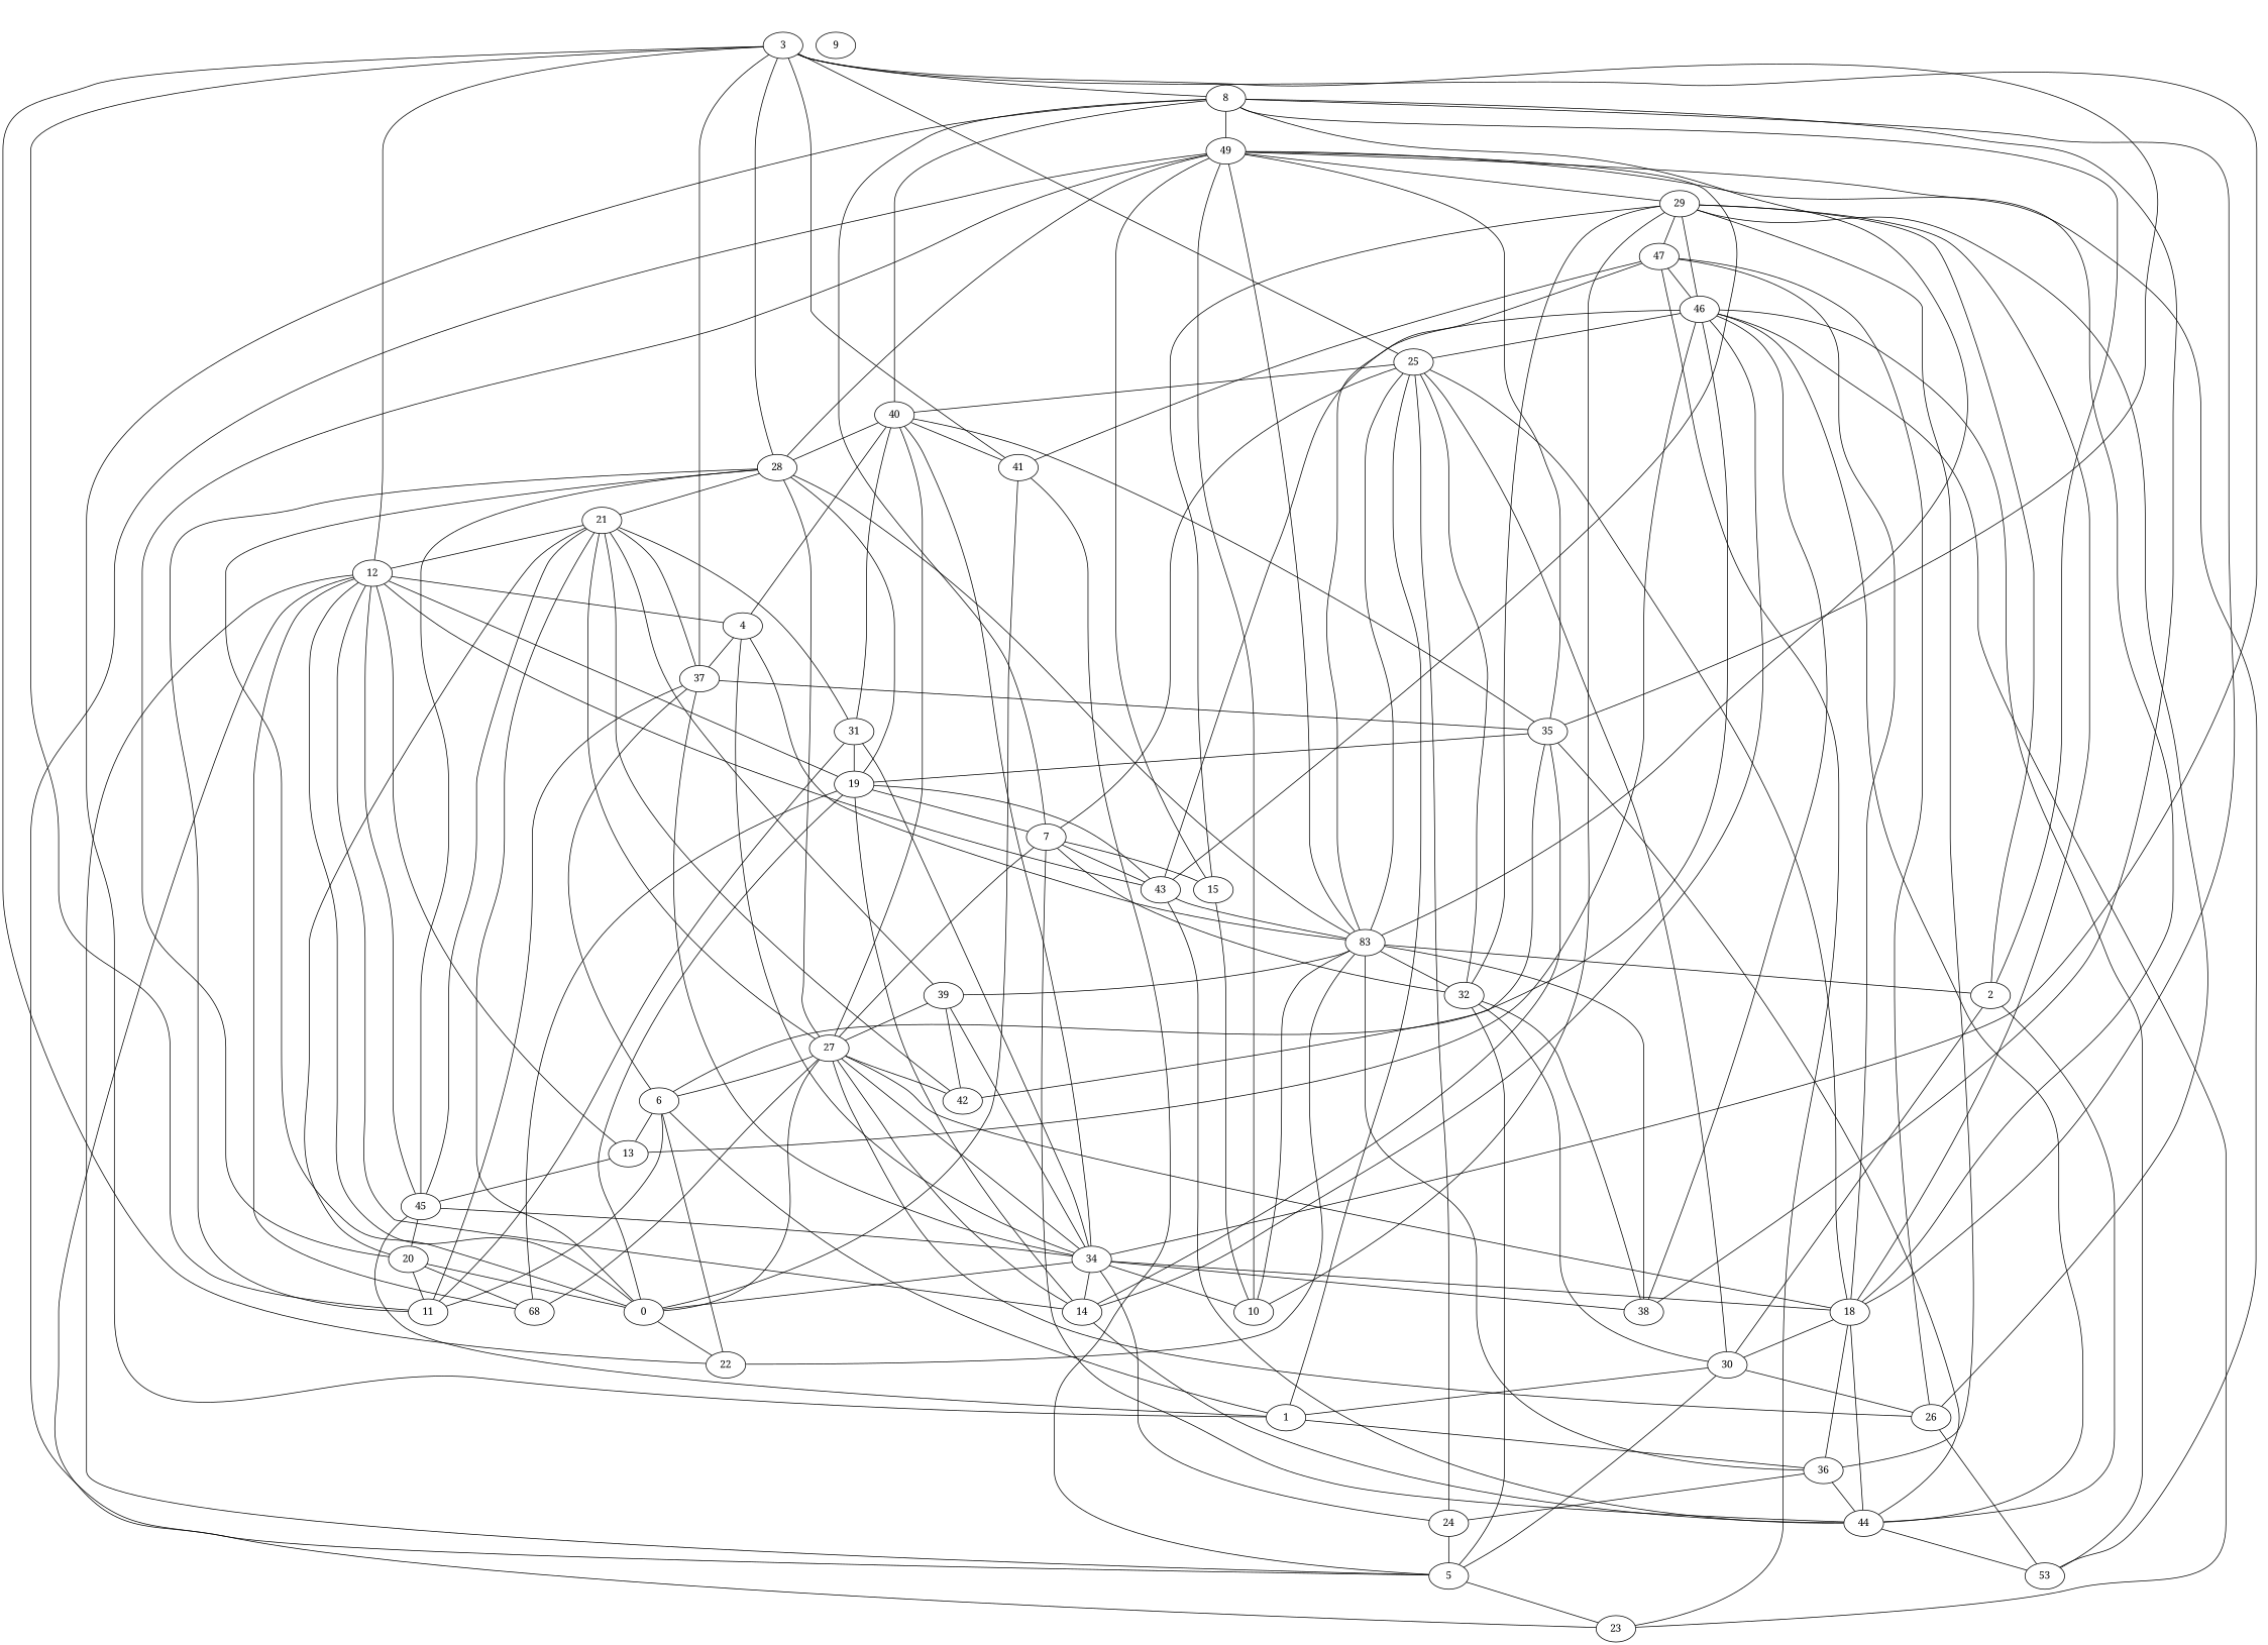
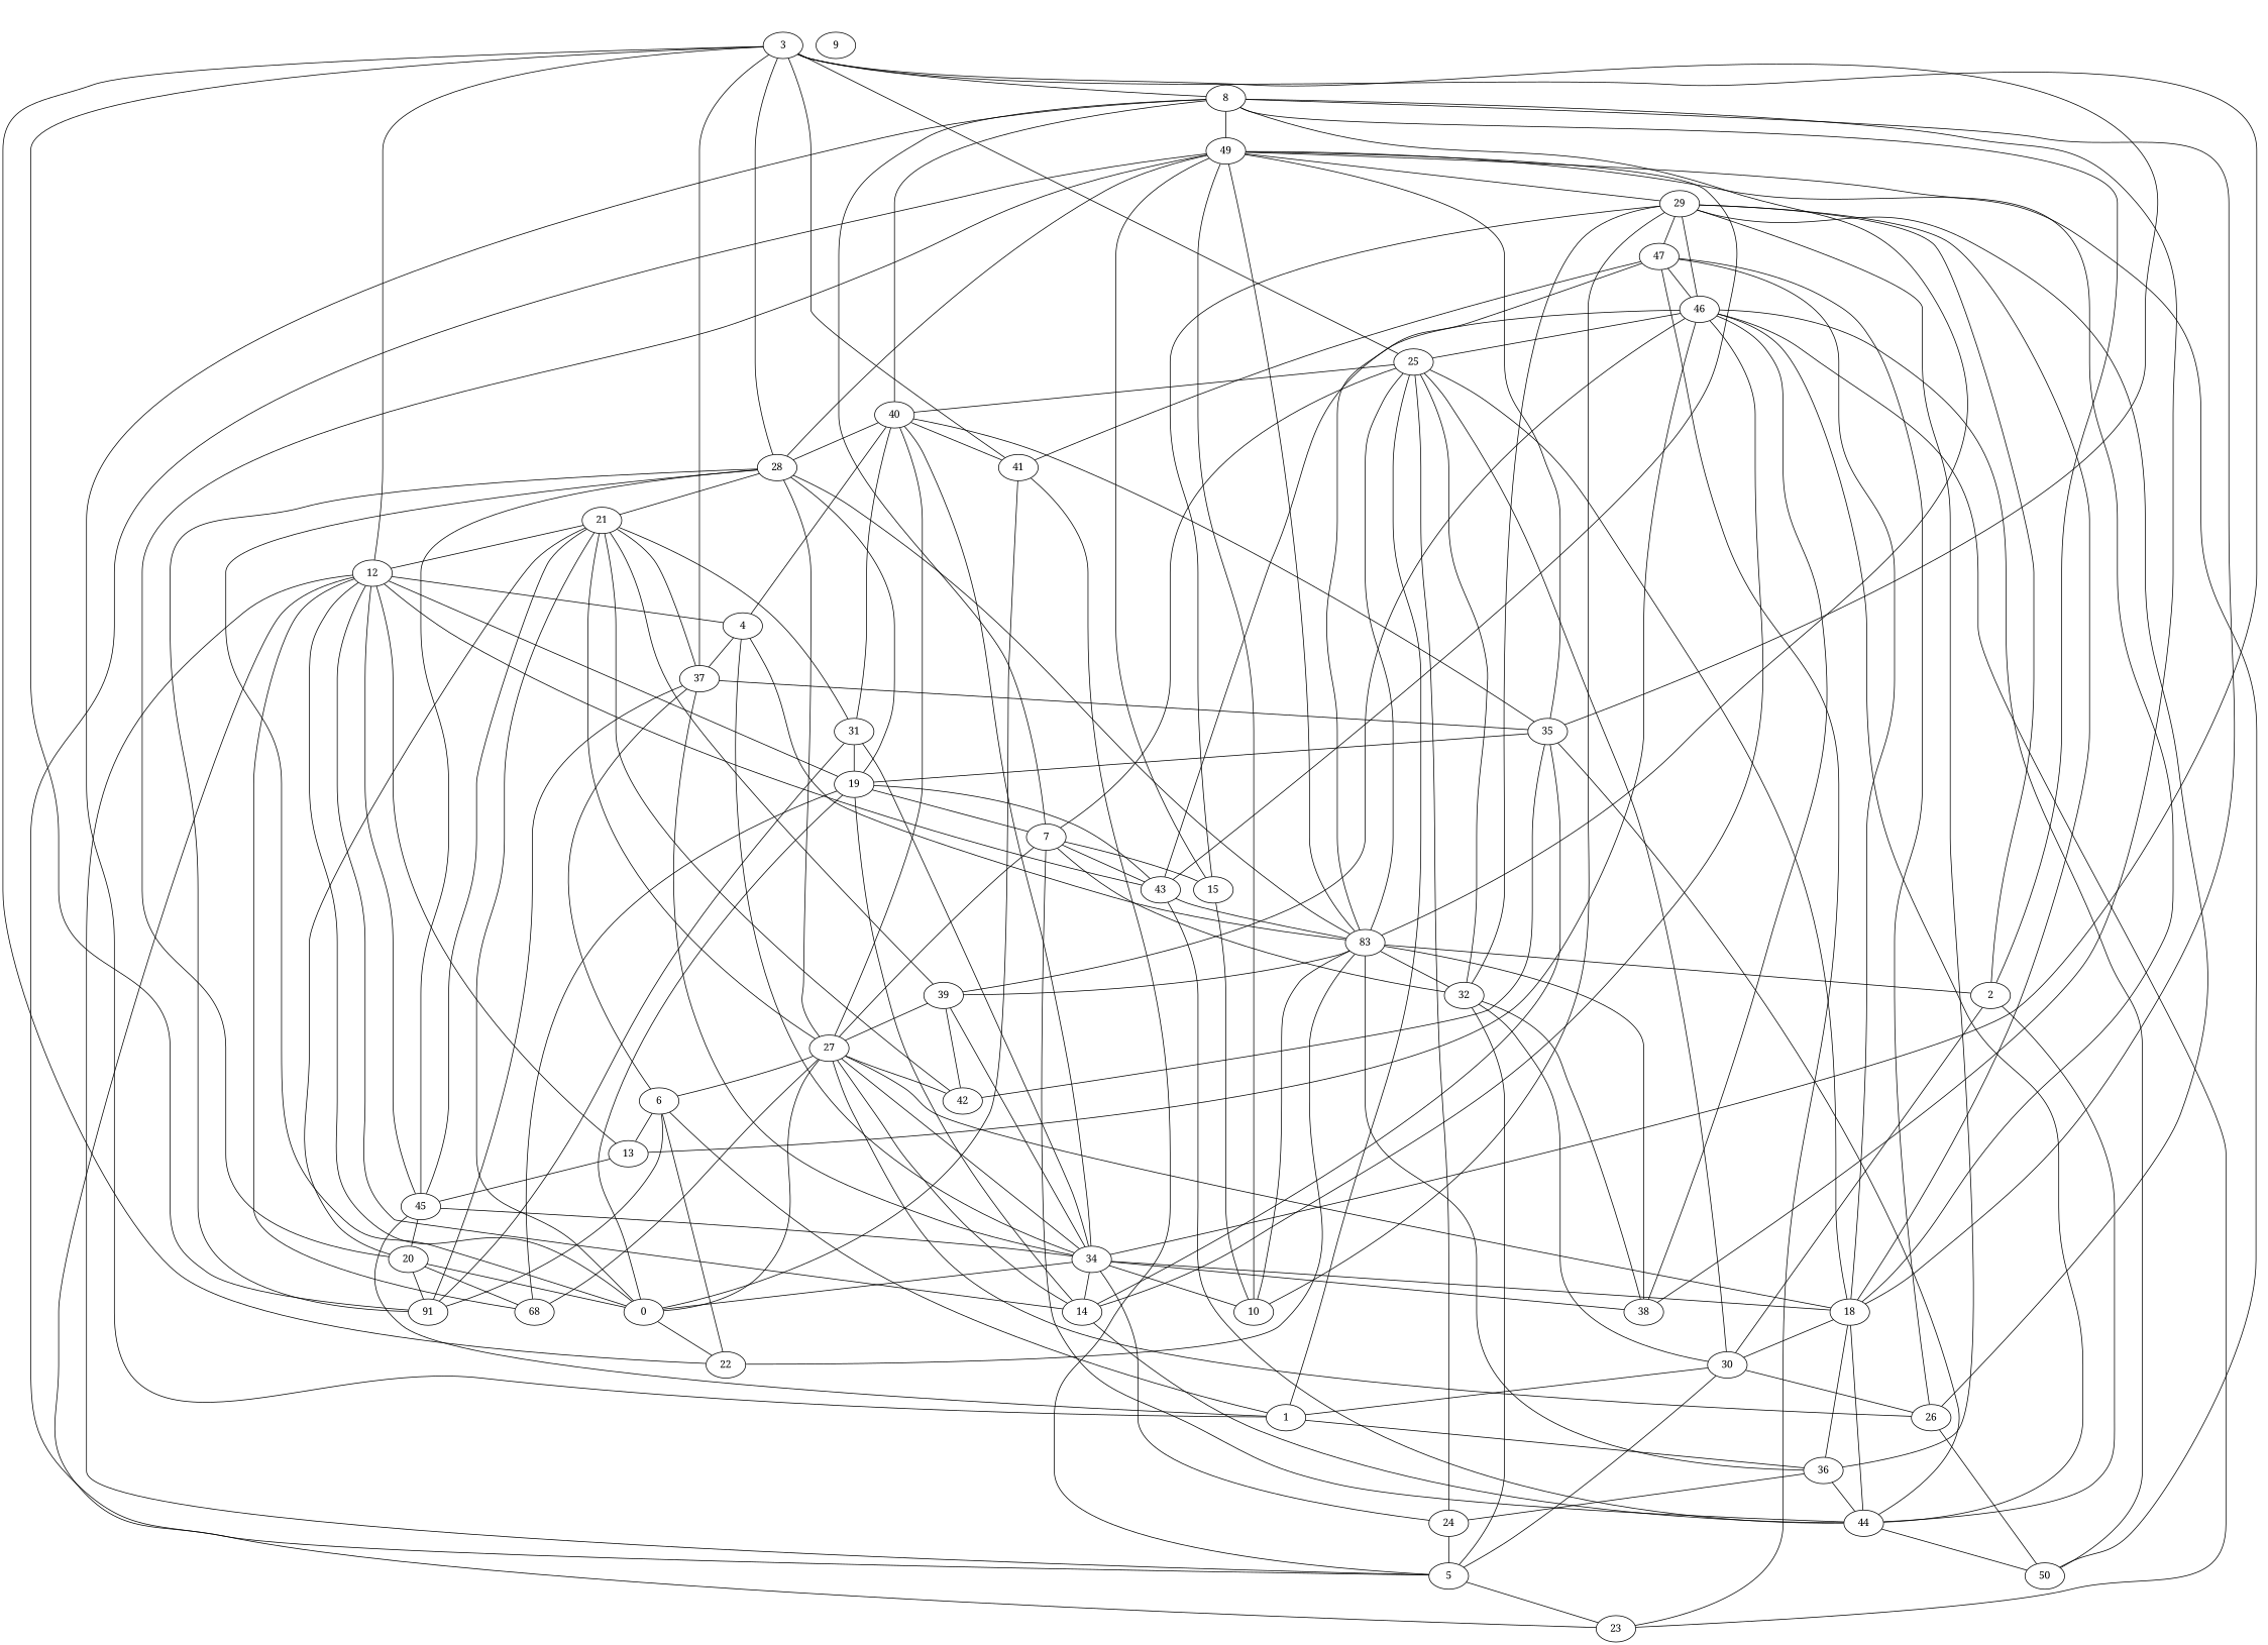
  graph {
    fontname="Noto Serif"
    node [fontname="Noto Serif"]
    edge [fontname="Noto Serif"]
    0
    22
    1
    8
    25
    36
    49
    18
    38
    40
    30
    3
    24
    32
    29
    44
    2
    15
    47
    26
    5
    46
    7
-   50 [label=53]
+   50
    12
    28
    37
    4
    23
    13
    n31 [label=68]
    n32 [label=83]
    27
    45
    19
    21
    35
    34
    10
    39
    14
    20
    6
    43
    42
    41
    9
-   11
+   11 [label=91]
    31
    0 -- 22
    1 -- 8
    1 -- 25
    1 -- 36
    8 -- 49
    8 -- 18
    8 -- 38
    8 -- 40
    25 -- 40
    25 -- 30
    25 -- 3
    25 -- 24
    25 -- 32
    36 -- 24
    36 -- 29
    36 -- 44
    49 -- 29
    49 -- 15
    49 -- 50
    49 -- 10
    49 -- 20
    18 -- 25
    18 -- 36
    18 -- 49
    18 -- 30
    18 -- 29
    18 -- 47
    38 -- 46
    40 -- 28
    40 -- 4
    40 -- 35
    40 -- 34
    40 -- 41
    30 -- 1
    30 -- 26
    30 -- 5
    3 -- 22
    3 -- 8
    3 -- 12
    3 -- 28
    3 -- 37
    24 -- 5
    32 -- 38
    32 -- 30
    32 -- 29
    32 -- 5
    32 -- 7
    29 -- 15
    29 -- 47
    29 -- 26
    44 -- 18
    44 -- 46
    44 -- 7
    44 -- 50
    2 -- 8
    2 -- 30
    2 -- 29
    2 -- 44
    15 -- 10
    47 -- 26
    47 -- 46
    47 -- 23
    47 -- 41
    26 -- 50
    5 -- 49
    5 -- 23
    46 -- 25
    46 -- 29
    46 -- 50
    46 -- 23
    46 -- 43
    7 -- 8
    7 -- 25
    7 -- 15
    7 -- 27
    7 -- 43
    12 -- 0
    12 -- 5
    12 -- 4
    12 -- 23
    12 -- 13
    12 -- n31
    28 -- 0
    28 -- 49
    28 -- n32
    28 -- 27
    28 -- 45
    28 -- 19
    28 -- 21
    37 -- 21
    37 -- 35
    4 -- 37
    4 -- n32
    4 -- 34
    13 -- 46
    13 -- 45
    n31 -- 27
    n31 -- 19
    n32 -- 22
    n32 -- 8
    n32 -- 25
    n32 -- 36
    n32 -- 49
    n32 -- 38
    n32 -- 32
    n32 -- 2
    n32 -- 47
    n32 -- 10
    n32 -- 39
    27 -- 0
    27 -- 18
    27 -- 40
    27 -- 26
    27 -- 6
    27 -- 42
    45 -- 1
    45 -- 12
    45 -- 21
    45 -- 34
    45 -- 20
    19 -- 0
    19 -- 7
    19 -- 12
    19 -- 14
    19 -- 43
    21 -- 0
    21 -- 12
    21 -- 27
    21 -- 39
    21 -- 20
    21 -- 31
    35 -- 49
    35 -- 3
    35 -- 44
    35 -- 19
    34 -- 0
    34 -- 18
    34 -- 38
    34 -- 3
    34 -- 24
    34 -- 37
    34 -- 27
    34 -- 10
    34 -- 39
    34 -- 14
    10 -- 29
    39 -- 27
    39 -- 42
    14 -- 44
    14 -- 46
    14 -- 12
    14 -- 27
    14 -- 35
    20 -- 0
    20 -- n31
    20 -- 11
    6 -- 22
    6 -- 1
-   6 -- 46
+   39 -- 46
    6 -- 37
    6 -- 13
    43 -- 49
    43 -- 44
    43 -- 12
    43 -- n32
    42 -- 21
    42 -- 35
    41 -- 0
    41 -- 3
    41 -- 5
    11 -- 3
    11 -- 28
    11 -- 37
    11 -- 6
    31 -- 40
    31 -- 19
    31 -- 34
    31 -- 11
  }
